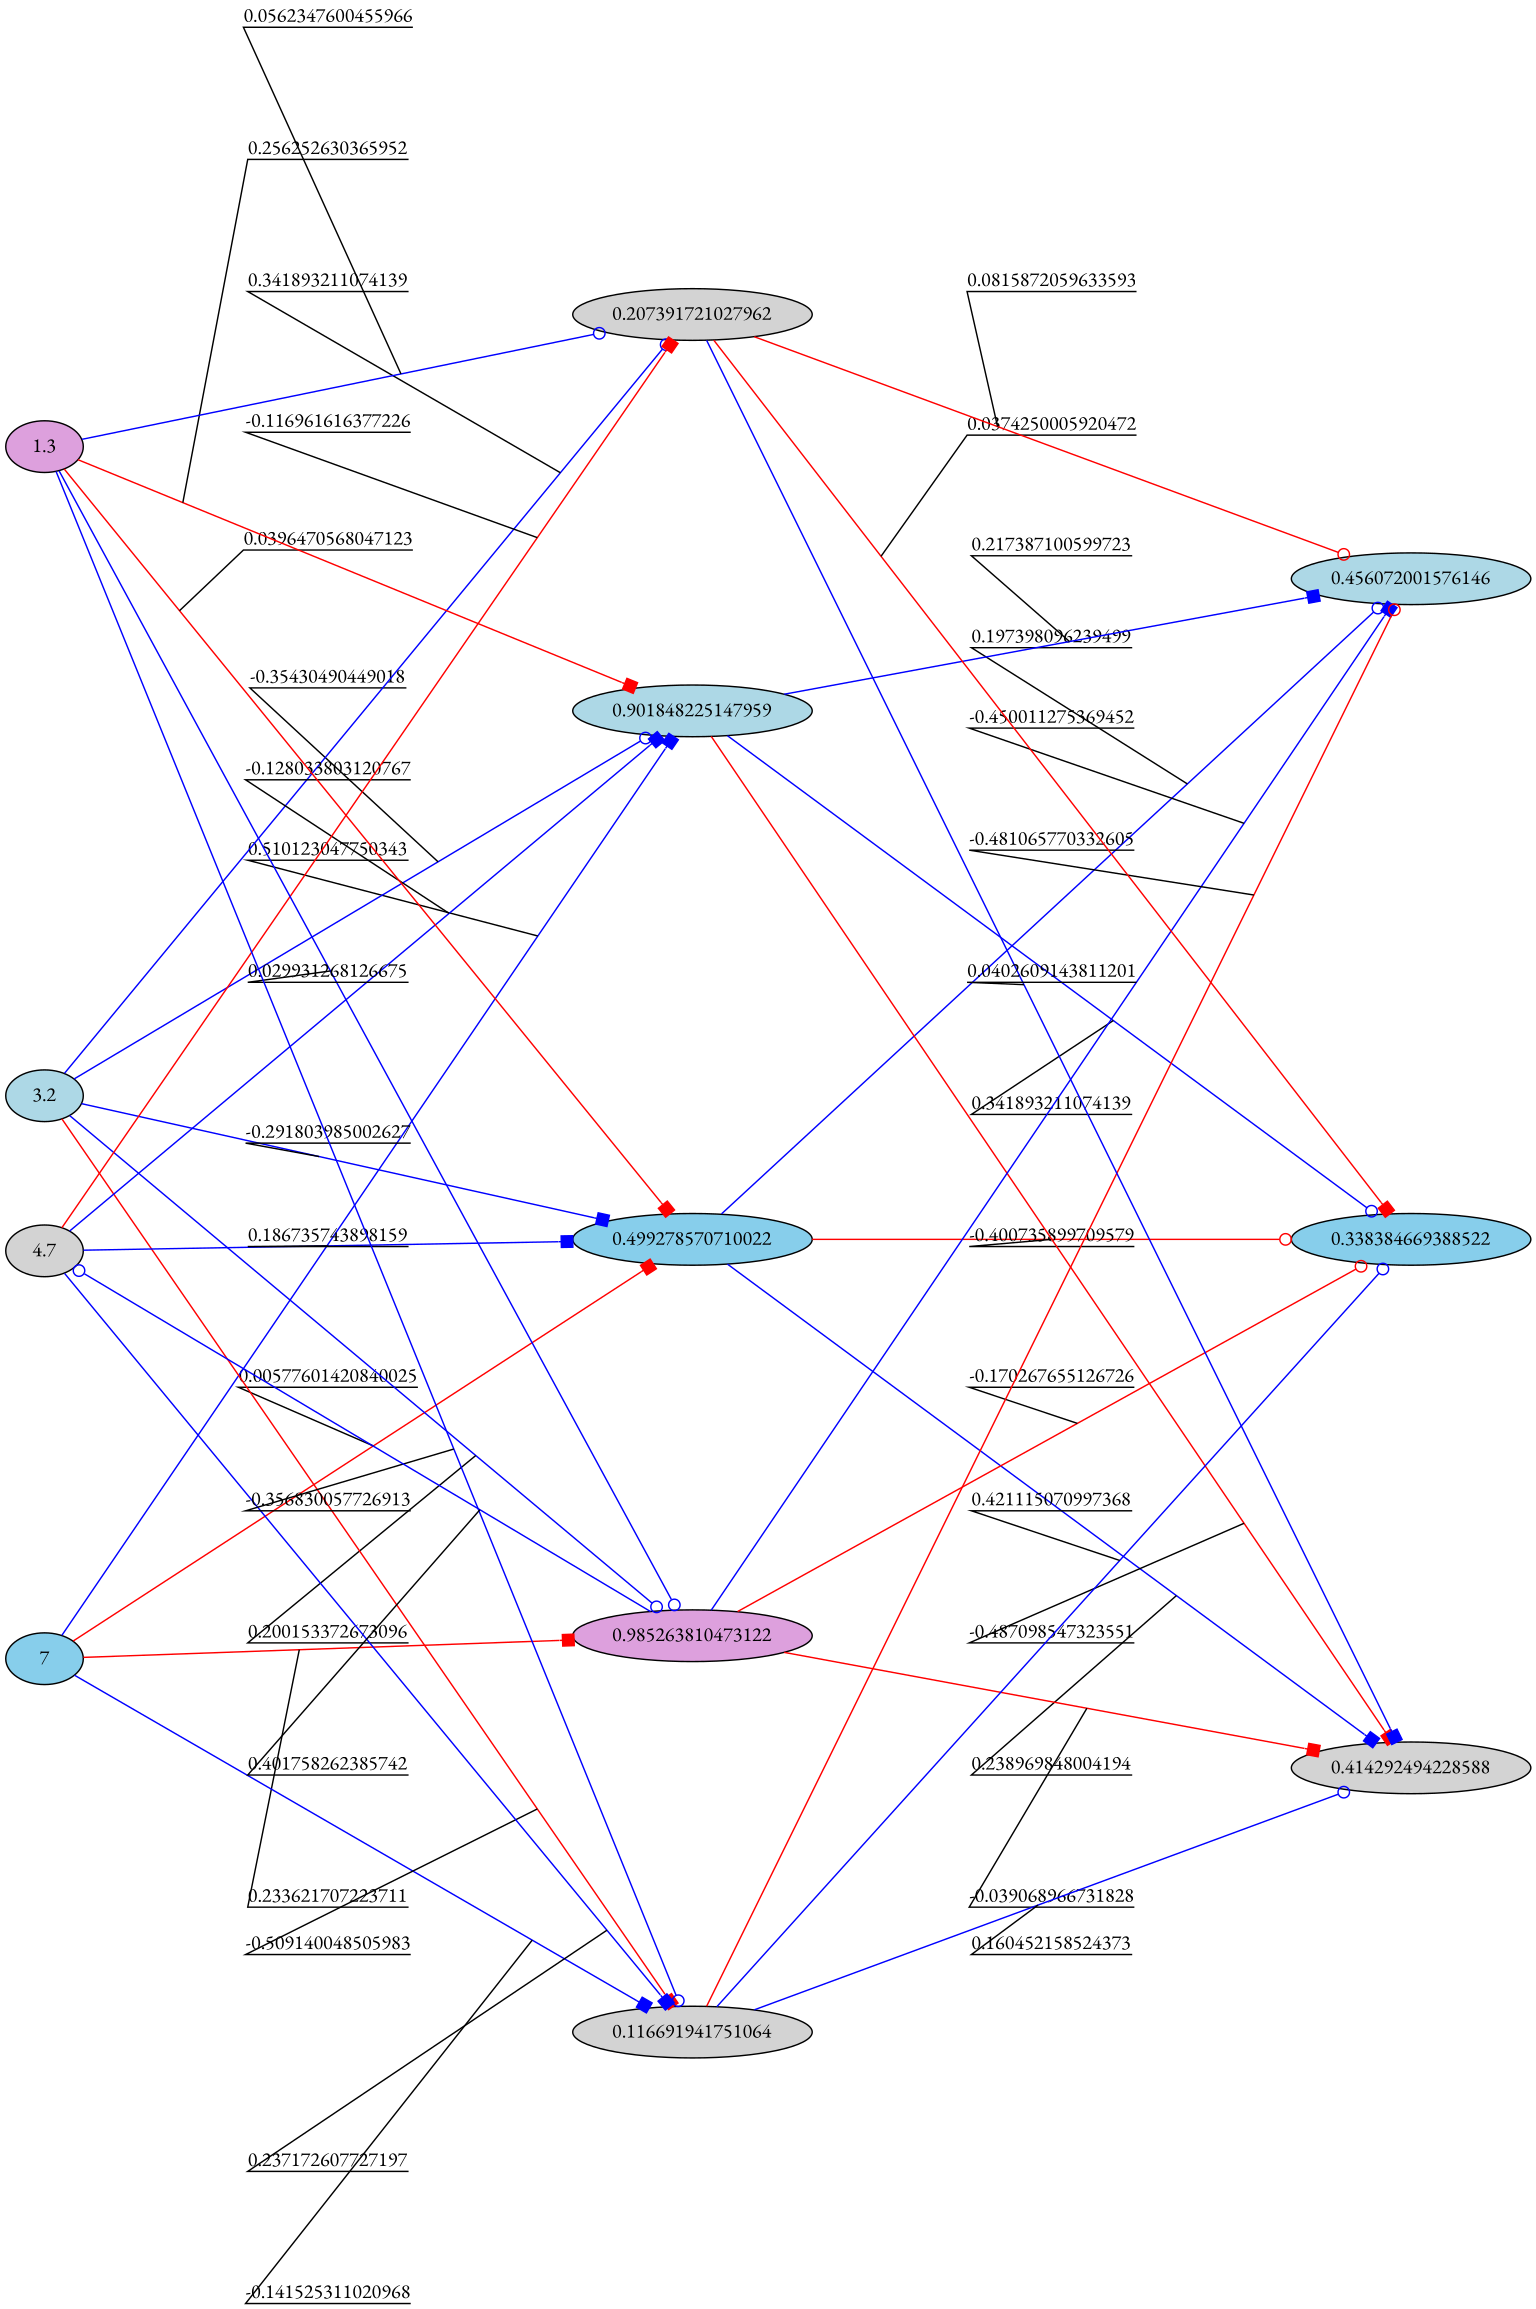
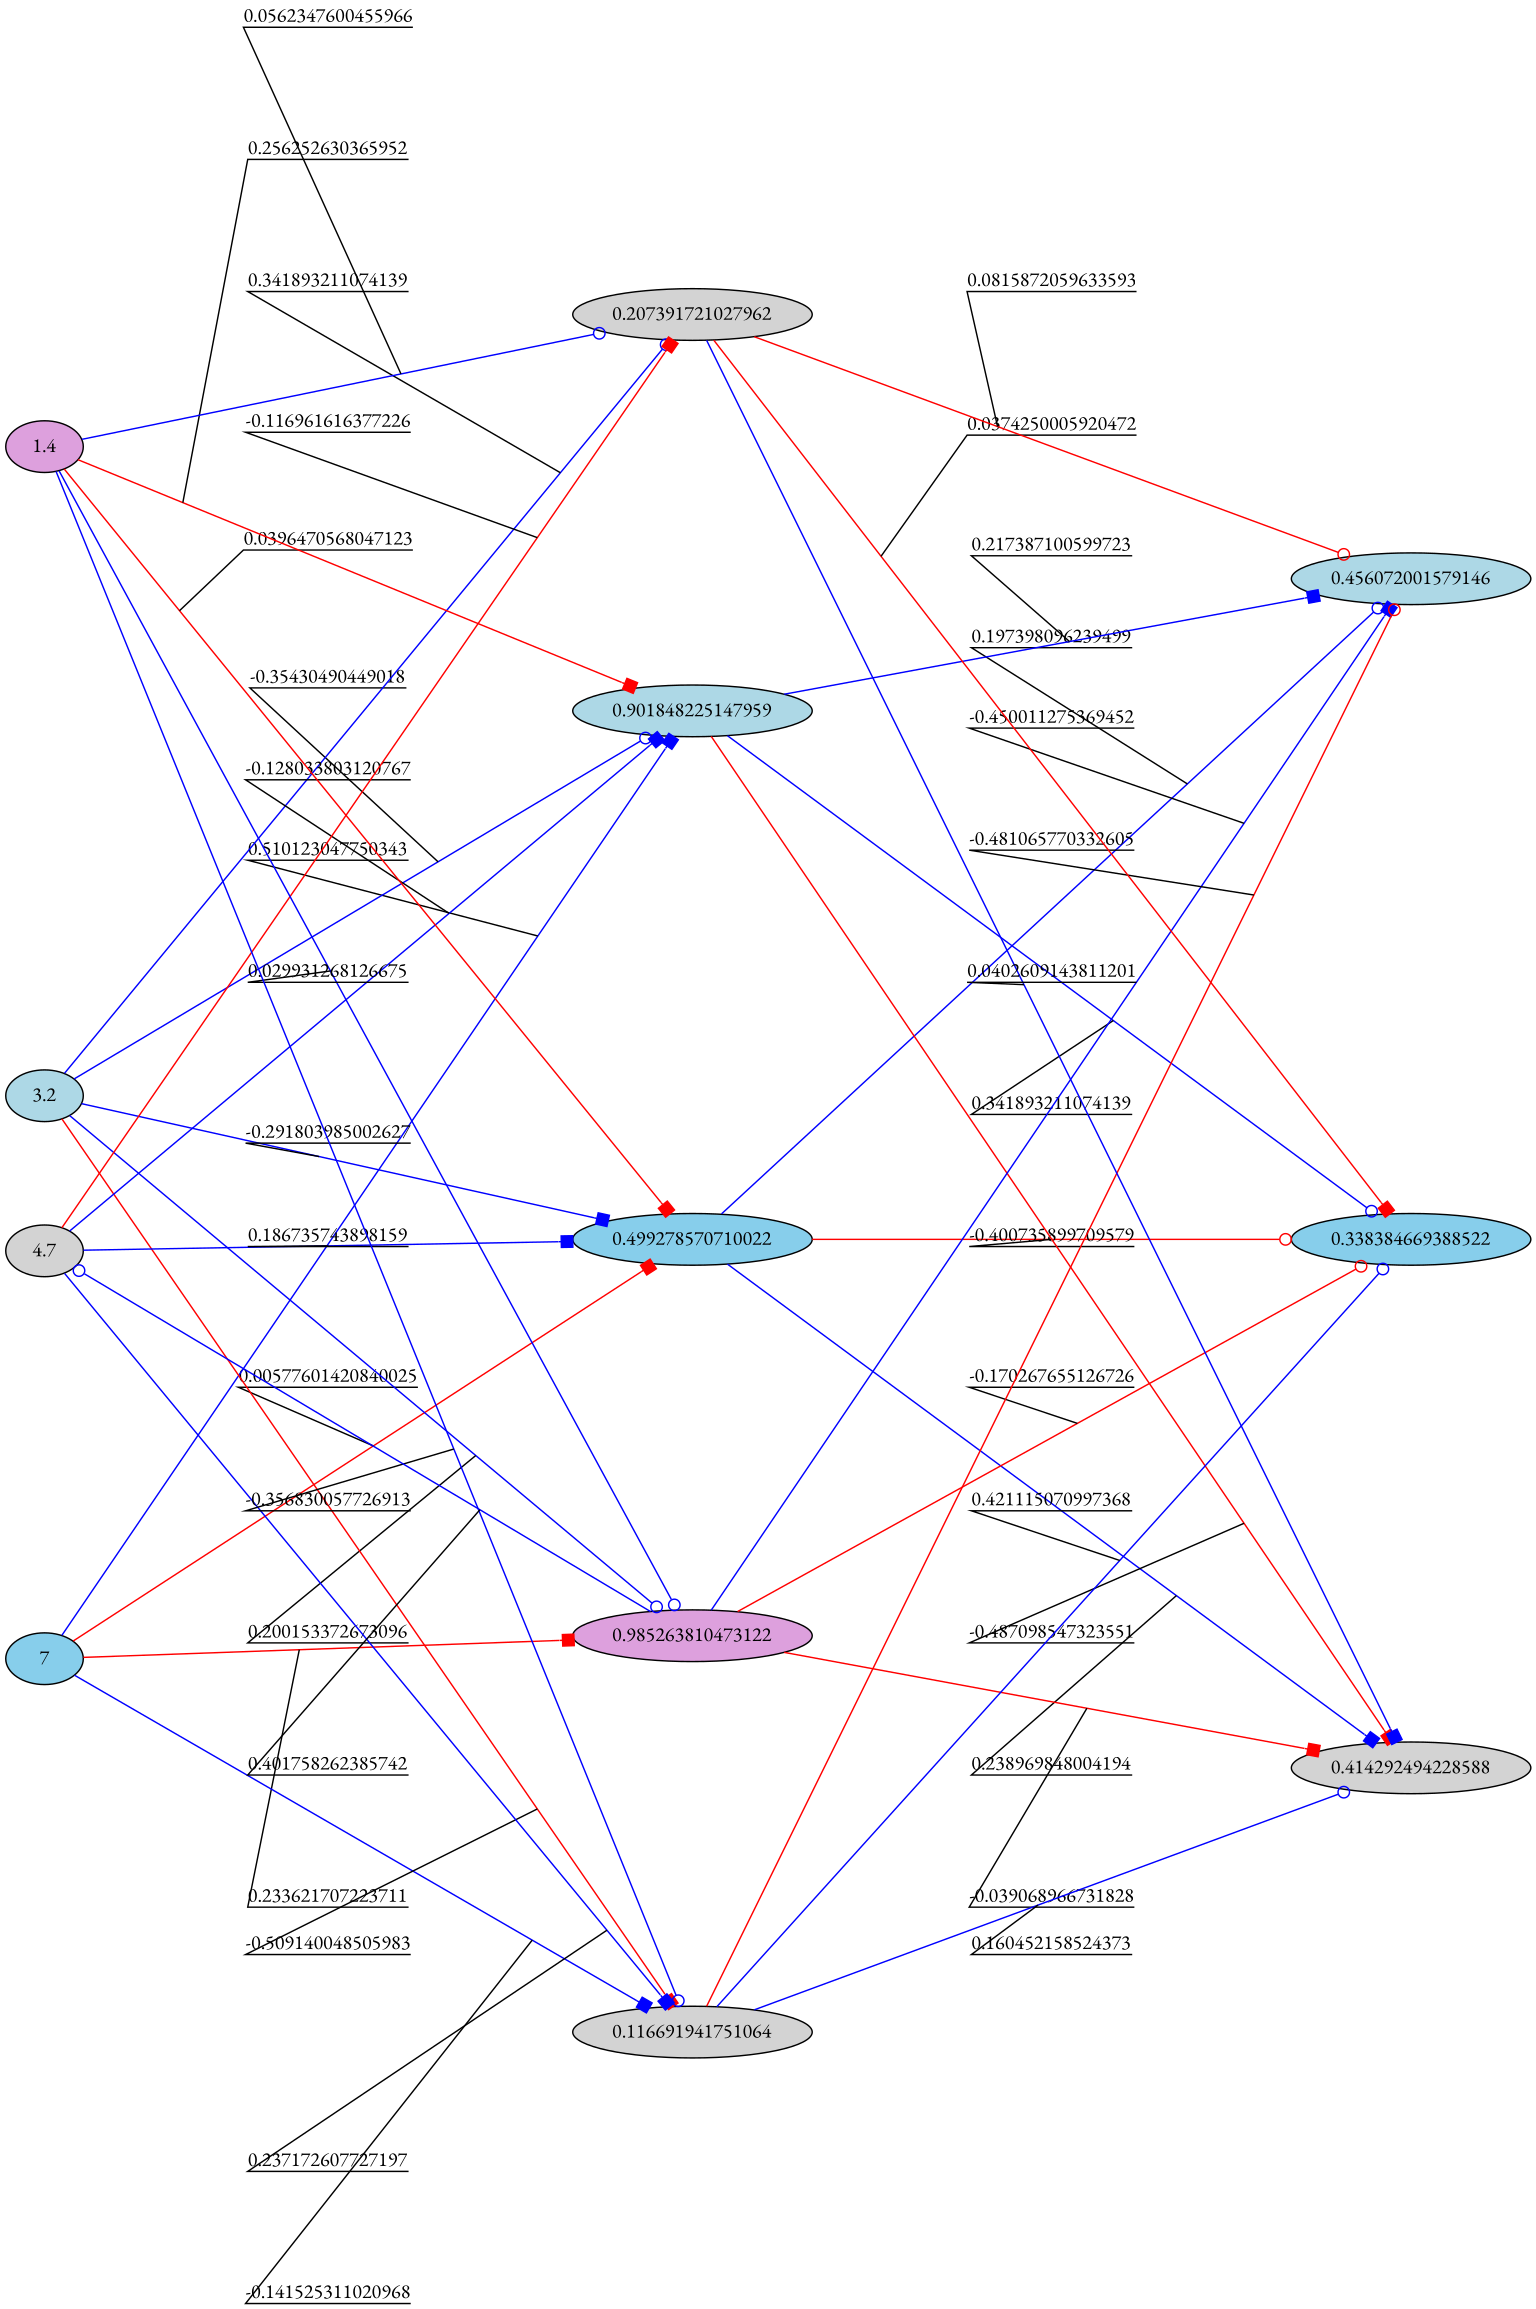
  digraph {
    fontname="EB Garamond"
    nodesep=1
    rankdir=LR
    ranksep=3
    splines=line
    node [fillcolor=lightgrey fontname="EB Garamond" style=filled]
    edge [arrowhead=box color=blue decorate=true fontname="EB Garamond"]
    7 [fillcolor=skyblue]
    3.2 [fillcolor=lightblue]
    4.7
-   1.4 [fillcolor=plum label=1.3]
+   1.4 [fillcolor=plum]
    0.499278570710022 [fillcolor=skyblue]
    0.901848225147959 [fillcolor=lightblue]
    0.985263810473122 [fillcolor=plum]
    0.116691941751064
    0.207391721027962
    0.338384669388522 [fillcolor=skyblue]
    0.414292494228588
-   0.456072001576146 [fillcolor=lightblue]
+   0.456072001576146 [fillcolor=lightblue label=0.456072001579146]
    subgraph sub_1 {
      rank=same
      7
      3.2
      4.7
      1.4
    }
    subgraph sub_2 {
      rank=same
      0.499278570710022
      0.901848225147959
      0.985263810473122
      0.116691941751064
      0.207391721027962
    }
    subgraph sub_3 {
      rank=same
      0.338384669388522
      0.414292494228588
      0.456072001576146
    }
    7 -> 0.499278570710022 [color=red label=0.00577601420840025]
    7 -> 0.901848225147959 [label=0.510123047750343]
    7 -> 0.985263810473122 [color=red label=0.233621707223711]
    7 -> 0.116691941751064 [label=-0.141525311020968]
    3.2 -> 0.499278570710022 [label=-0.291803985002627]
    3.2 -> 0.901848225147959 [arrowhead=odot label=-0.35430490449018]
    3.2 -> 0.985263810473122 [arrowhead=odot label=0.200153372673096]
    3.2 -> 0.116691941751064 [color=red label=-0.509140048505983]
    3.2 -> 0.207391721027962 [arrowhead=odot label=0.341893211074139]
    4.7 -> 0.499278570710022 [label=0.186735743898159]
    4.7 -> 0.901848225147959 [label=-0.128033803120767]
    4.7 -> 0.116691941751064 [label=0.237172607727197]
    4.7 -> 0.207391721027962 [color=red label=-0.116961616377226]
    1.4 -> 0.499278570710022 [color=red label=0.0396470568047123]
    1.4 -> 0.901848225147959 [color=red label=0.256252630365952]
    1.4 -> 0.985263810473122 [arrowhead=odot label=0.029931268126675]
    1.4 -> 0.116691941751064 [arrowhead=odot label=-0.356830057726913]
    1.4 -> 0.207391721027962 [arrowhead=odot label=0.0562347600455966]
    0.499278570710022 -> 0.338384669388522 [arrowhead=odot color=red label=-0.400735899709579]
    0.499278570710022 -> 0.414292494228588 [label=0.238969848004194]
    0.499278570710022 -> 0.456072001576146 [arrowhead=odot label=0.197398096239499]
    0.901848225147959 -> 0.338384669388522 [arrowhead=odot label=0.341893211074139]
    0.901848225147959 -> 0.414292494228588 [color=red label=-0.487098547323551]
    0.901848225147959 -> 0.456072001576146 [label=0.217387100599723]
    0.985263810473122 -> 4.7 [arrowhead=odot label=0.401758262385742]
    0.985263810473122 -> 0.338384669388522 [arrowhead=odot color=red label=-0.170267655126726]
    0.985263810473122 -> 0.414292494228588 [color=red label=-0.039068966731828]
    0.985263810473122 -> 0.456072001576146 [label=-0.450011275369452]
    0.116691941751064 -> 0.338384669388522 [arrowhead=odot label=0.421115070997368]
    0.116691941751064 -> 0.414292494228588 [arrowhead=odot label=0.160452158524373]
    0.116691941751064 -> 0.456072001576146 [arrowhead=odot color=red label=-0.481065770332605]
    0.207391721027962 -> 0.338384669388522 [color=red label=0.0374250005920472]
    0.207391721027962 -> 0.414292494228588 [label=0.0402609143811201]
    0.207391721027962 -> 0.456072001576146 [arrowhead=odot color=red label=0.0815872059633593]
  }
